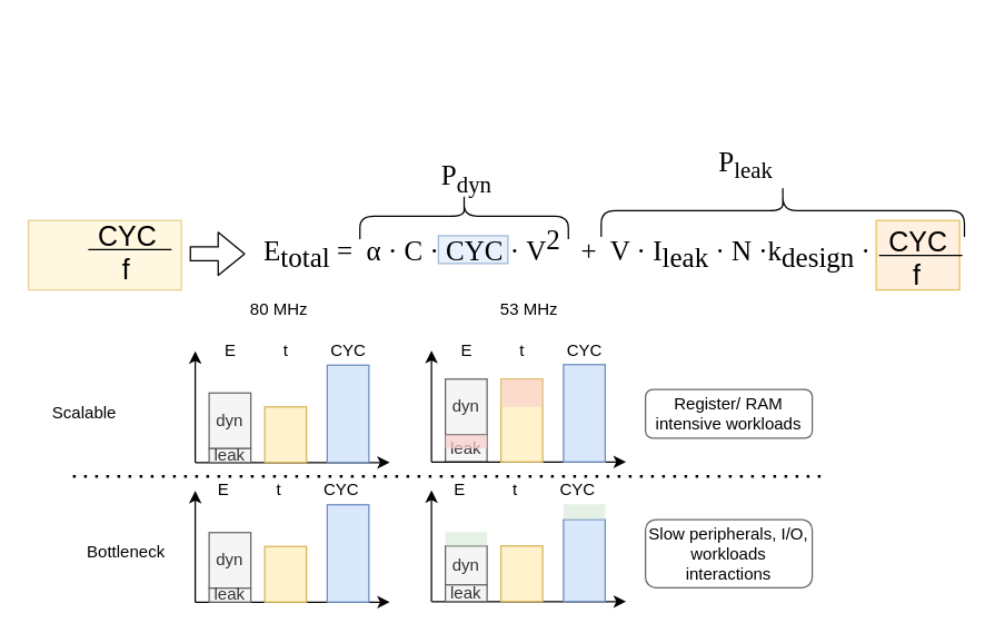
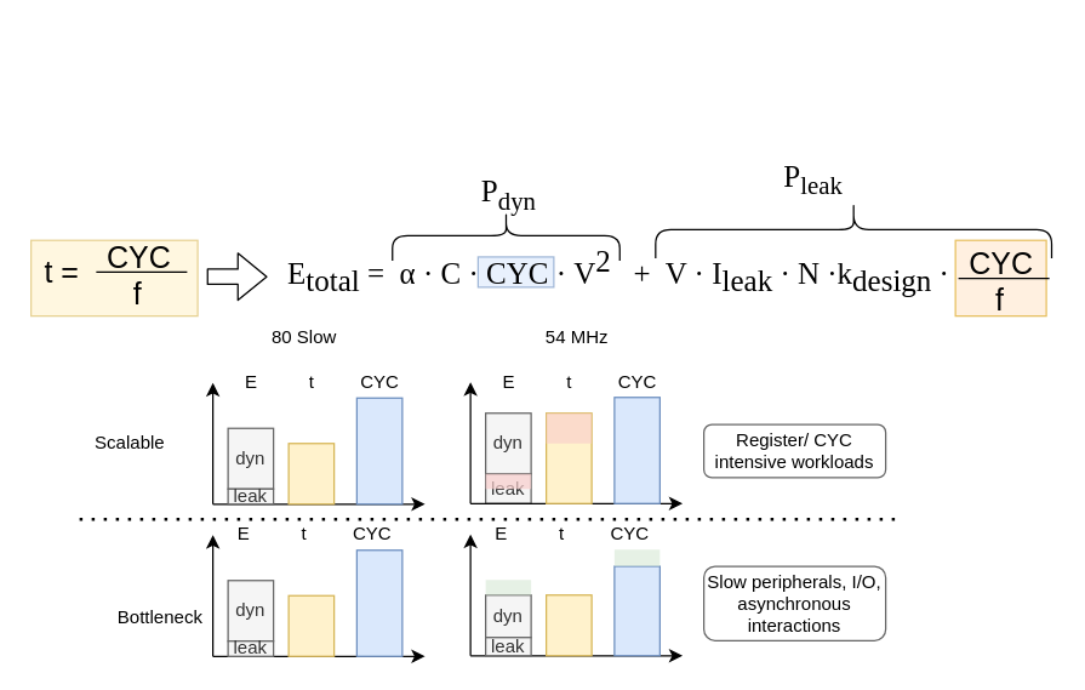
  <mxCell id="0" />
  <mxCell id="1" parent="0" />
  <mxCell id="2" value="leak" style="rounded=0;whiteSpace=wrap;html=1;fillColor=#f5f5f5;fontColor=#333333;strokeColor=#666666;" parent="1" vertex="1"><mxGeometry x="320" y="312" width="30" height="19.6" as="geometry" /></mxCell>
- <mxCell id="3" value="80 MHz" style="text;html=1;align=center;verticalAlign=middle;resizable=0;points=[];autosize=1;strokeColor=none;fillColor=none;" parent="1" vertex="1"><mxGeometry x="170" y="212" width="60" height="20" as="geometry" /></mxCell>
- <mxCell id="4" value="53 MHz" style="text;html=1;align=center;verticalAlign=middle;resizable=0;points=[];autosize=1;strokeColor=none;fillColor=none;" parent="1" vertex="1"><mxGeometry x="350" y="212" width="60" height="20" as="geometry" /></mxCell>
+ <mxCell id="3" value="80 Slow" style="text;html=1;align=center;verticalAlign=middle;resizable=0;points=[];autosize=1;strokeColor=none;fillColor=none;" parent="1" vertex="1"><mxGeometry x="170" y="212" width="60" height="20" as="geometry" /></mxCell>
+ <mxCell id="4" value="54 MHz" style="text;html=1;align=center;verticalAlign=middle;resizable=0;points=[];autosize=1;strokeColor=none;fillColor=none;" parent="1" vertex="1"><mxGeometry x="350" y="212" width="60" height="20" as="geometry" /></mxCell>
  <mxCell id="5" value="" style="endArrow=classic;html=1;" parent="1" edge="1"><mxGeometry width="50" height="50" relative="1" as="geometry"><mxPoint x="140" y="332" as="sourcePoint" /><mxPoint x="140" y="252" as="targetPoint" /><Array as="points"><mxPoint x="140" y="292" /></Array></mxGeometry></mxCell>
  <mxCell id="6" value="" style="endArrow=classic;html=1;" parent="1" edge="1"><mxGeometry width="50" height="50" relative="1" as="geometry"><mxPoint x="140" y="332" as="sourcePoint" /><mxPoint x="280" y="332" as="targetPoint" /></mxGeometry></mxCell>
  <mxCell id="7" value="dyn" style="rounded=0;whiteSpace=wrap;html=1;fillColor=#f5f5f5;fontColor=#333333;strokeColor=#666666;gradientDirection=radial;" parent="1" vertex="1"><mxGeometry x="150" y="282" width="30" height="40" as="geometry" /></mxCell>
  <mxCell id="8" value="leak" style="rounded=0;whiteSpace=wrap;html=1;fillColor=#f5f5f5;fontColor=#333333;strokeColor=#666666;" parent="1" vertex="1"><mxGeometry x="150" y="322" width="30" height="10" as="geometry" /></mxCell>
  <mxCell id="9" value="E" style="text;html=1;align=center;verticalAlign=middle;resizable=0;points=[];autosize=1;strokeColor=none;fillColor=none;" parent="1" vertex="1"><mxGeometry x="155" y="242" width="20" height="20" as="geometry" /></mxCell>
  <mxCell id="10" value="" style="rounded=0;whiteSpace=wrap;html=1;fillColor=#fff2cc;strokeColor=#d6b656;" parent="1" vertex="1"><mxGeometry x="190" y="292" width="30" height="40" as="geometry" /></mxCell>
  <mxCell id="11" value="t" style="text;html=1;align=center;verticalAlign=middle;resizable=0;points=[];autosize=1;strokeColor=none;fillColor=none;" parent="1" vertex="1"><mxGeometry x="195" y="242" width="20" height="20" as="geometry" /></mxCell>
  <mxCell id="12" value="" style="rounded=0;whiteSpace=wrap;html=1;fillColor=#dae8fc;strokeColor=#6c8ebf;" parent="1" vertex="1"><mxGeometry x="235" y="262" width="30" height="70" as="geometry" /></mxCell>
  <mxCell id="13" value="CYC" style="text;html=1;align=center;verticalAlign=middle;resizable=0;points=[];autosize=1;strokeColor=none;fillColor=none;" parent="1" vertex="1"><mxGeometry x="230" y="242" width="40" height="20" as="geometry" /></mxCell>
- <mxCell id="14" value="Scalable" style="text;html=1;align=center;verticalAlign=middle;resizable=0;points=[];autosize=1;strokeColor=none;fillColor=none;" parent="1" vertex="1"><mxGeometry x="30" y="287" width="60" height="20" as="geometry" /></mxCell>
+ <mxCell id="14" value="Scalable" style="text;html=1;align=center;verticalAlign=middle;resizable=0;points=[];autosize=1;strokeColor=none;fillColor=none;" parent="1" vertex="1"><mxGeometry x="55" y="282" width="60" height="20" as="geometry" /></mxCell>
  <mxCell id="15" value="" style="endArrow=classic;html=1;" parent="1" edge="1"><mxGeometry width="50" height="50" relative="1" as="geometry"><mxPoint x="310" y="331.6" as="sourcePoint" /><mxPoint x="310" y="251.6" as="targetPoint" /><Array as="points"><mxPoint x="310" y="291.6" /></Array></mxGeometry></mxCell>
  <mxCell id="16" value="" style="endArrow=classic;html=1;" parent="1" edge="1"><mxGeometry width="50" height="50" relative="1" as="geometry"><mxPoint x="310" y="331.6" as="sourcePoint" /><mxPoint x="450" y="331.6" as="targetPoint" /></mxGeometry></mxCell>
  <mxCell id="17" value="dyn" style="rounded=0;whiteSpace=wrap;html=1;fillColor=#f5f5f5;fontColor=#333333;strokeColor=#666666;" parent="1" vertex="1"><mxGeometry x="320" y="272" width="30" height="40" as="geometry" /></mxCell>
  <mxCell id="18" value="E" style="text;html=1;align=center;verticalAlign=middle;resizable=0;points=[];autosize=1;strokeColor=none;fillColor=none;" parent="1" vertex="1"><mxGeometry x="325" y="241.6" width="20" height="20" as="geometry" /></mxCell>
  <mxCell id="19" value="" style="rounded=0;whiteSpace=wrap;html=1;fillColor=#fff2cc;strokeColor=#d6b656;" parent="1" vertex="1"><mxGeometry x="360" y="272" width="30" height="59.6" as="geometry" /></mxCell>
  <mxCell id="20" value="t" style="text;html=1;align=center;verticalAlign=middle;resizable=0;points=[];autosize=1;strokeColor=none;fillColor=none;" parent="1" vertex="1"><mxGeometry x="365" y="241.6" width="20" height="20" as="geometry" /></mxCell>
  <mxCell id="21" value="" style="rounded=0;whiteSpace=wrap;html=1;fillColor=#dae8fc;strokeColor=#6c8ebf;" parent="1" vertex="1"><mxGeometry x="405" y="261.6" width="30" height="70" as="geometry" /></mxCell>
  <mxCell id="22" value="CYC" style="text;html=1;align=center;verticalAlign=middle;resizable=0;points=[];autosize=1;strokeColor=none;fillColor=none;" parent="1" vertex="1"><mxGeometry x="400" y="241.6" width="40" height="20" as="geometry" /></mxCell>
  <mxCell id="23" value="" style="endArrow=classic;html=1;" parent="1" edge="1"><mxGeometry width="50" height="50" relative="1" as="geometry"><mxPoint x="140" y="432.4" as="sourcePoint" /><mxPoint x="140" y="352.4" as="targetPoint" /><Array as="points"><mxPoint x="140" y="392.4" /></Array></mxGeometry></mxCell>
  <mxCell id="24" value="" style="endArrow=classic;html=1;" parent="1" edge="1"><mxGeometry width="50" height="50" relative="1" as="geometry"><mxPoint x="140" y="432.4" as="sourcePoint" /><mxPoint x="280" y="432.4" as="targetPoint" /></mxGeometry></mxCell>
  <mxCell id="25" value="dyn" style="rounded=0;whiteSpace=wrap;html=1;fillColor=#f5f5f5;fontColor=#333333;strokeColor=#666666;" parent="1" vertex="1"><mxGeometry x="150" y="382.4" width="30" height="40" as="geometry" /></mxCell>
  <mxCell id="26" value="leak" style="rounded=0;whiteSpace=wrap;html=1;fillColor=#f5f5f5;fontColor=#333333;strokeColor=#666666;" parent="1" vertex="1"><mxGeometry x="150" y="422.4" width="30" height="10" as="geometry" /></mxCell>
  <mxCell id="27" value="" style="rounded=0;whiteSpace=wrap;html=1;fillColor=#fff2cc;strokeColor=#d6b656;" parent="1" vertex="1"><mxGeometry x="190" y="392.4" width="30" height="40" as="geometry" /></mxCell>
  <mxCell id="28" value="" style="rounded=0;whiteSpace=wrap;html=1;fillColor=#dae8fc;strokeColor=#6c8ebf;" parent="1" vertex="1"><mxGeometry x="235" y="362.4" width="30" height="70" as="geometry" /></mxCell>
  <mxCell id="29" value="" style="endArrow=classic;html=1;" parent="1" edge="1"><mxGeometry width="50" height="50" relative="1" as="geometry"><mxPoint x="310" y="432" as="sourcePoint" /><mxPoint x="310" y="352" as="targetPoint" /><Array as="points"><mxPoint x="310" y="392" /></Array></mxGeometry></mxCell>
  <mxCell id="30" value="" style="endArrow=classic;html=1;" parent="1" edge="1"><mxGeometry width="50" height="50" relative="1" as="geometry"><mxPoint x="310" y="432" as="sourcePoint" /><mxPoint x="450" y="432" as="targetPoint" /></mxGeometry></mxCell>
  <mxCell id="31" value="dyn" style="rounded=0;whiteSpace=wrap;html=1;fillColor=#f5f5f5;fontColor=#333333;strokeColor=#666666;" parent="1" vertex="1"><mxGeometry x="320" y="392" width="30" height="28" as="geometry" /></mxCell>
  <mxCell id="32" value="leak" style="rounded=0;whiteSpace=wrap;html=1;fillColor=#f5f5f5;fontColor=#333333;strokeColor=#666666;" parent="1" vertex="1"><mxGeometry x="320" y="420" width="30" height="12" as="geometry" /></mxCell>
  <mxCell id="33" value="" style="rounded=0;whiteSpace=wrap;html=1;fillColor=#fff2cc;strokeColor=#d6b656;" parent="1" vertex="1"><mxGeometry x="360" y="392" width="30" height="40" as="geometry" /></mxCell>
  <mxCell id="34" value="" style="rounded=0;whiteSpace=wrap;html=1;fillColor=#dae8fc;strokeColor=#6c8ebf;" parent="1" vertex="1"><mxGeometry x="405" y="373" width="30" height="59" as="geometry" /></mxCell>
- <mxCell id="35" value="Bottleneck" style="text;html=1;align=center;verticalAlign=middle;resizable=0;points=[];autosize=1;strokeColor=none;fillColor=none;" parent="1" vertex="1"><mxGeometry x="55" y="387" width="70" height="20" as="geometry" /></mxCell>
+ <mxCell id="35" value="Bottleneck" style="text;html=1;align=center;verticalAlign=middle;resizable=0;points=[];autosize=1;strokeColor=none;fillColor=none;" parent="1" vertex="1"><mxGeometry x="70" y="397" width="70" height="20" as="geometry" /></mxCell>
  <mxCell id="36" value="E" style="text;html=1;align=center;verticalAlign=middle;resizable=0;points=[];autosize=1;strokeColor=none;fillColor=none;" parent="1" vertex="1"><mxGeometry x="150" y="342.4" width="20" height="20" as="geometry" /></mxCell>
  <mxCell id="37" value="t" style="text;html=1;align=center;verticalAlign=middle;resizable=0;points=[];autosize=1;strokeColor=none;fillColor=none;" parent="1" vertex="1"><mxGeometry x="190" y="342.4" width="20" height="20" as="geometry" /></mxCell>
  <mxCell id="38" value="CYC" style="text;html=1;align=center;verticalAlign=middle;resizable=0;points=[];autosize=1;strokeColor=none;fillColor=none;" parent="1" vertex="1"><mxGeometry x="225" y="342.4" width="40" height="20" as="geometry" /></mxCell>
  <mxCell id="39" value="E" style="text;html=1;align=center;verticalAlign=middle;resizable=0;points=[];autosize=1;strokeColor=none;fillColor=none;" parent="1" vertex="1"><mxGeometry x="320" y="342" width="20" height="20" as="geometry" /></mxCell>
  <mxCell id="40" value="t" style="text;html=1;align=center;verticalAlign=middle;resizable=0;points=[];autosize=1;strokeColor=none;fillColor=none;" parent="1" vertex="1"><mxGeometry x="360" y="342" width="20" height="20" as="geometry" /></mxCell>
  <mxCell id="41" value="CYC" style="text;html=1;align=center;verticalAlign=middle;resizable=0;points=[];autosize=1;strokeColor=none;fillColor=none;" parent="1" vertex="1"><mxGeometry x="395" y="342" width="40" height="20" as="geometry" /></mxCell>
  <mxCell id="42" value="" style="whiteSpace=wrap;html=1;fillColor=#f8cecc;strokeColor=none;opacity=60;" parent="1" vertex="1"><mxGeometry x="360" y="272" width="30" height="20" as="geometry" /></mxCell>
  <mxCell id="43" value="" style="rounded=0;whiteSpace=wrap;html=1;fillColor=#f8cecc;strokeColor=none;opacity=70;" parent="1" vertex="1"><mxGeometry x="320" y="312" width="30" height="10" as="geometry" /></mxCell>
  <mxCell id="44" value="" style="whiteSpace=wrap;html=1;fillColor=#d5e8d4;strokeColor=none;opacity=60;" parent="1" vertex="1"><mxGeometry x="405" y="362" width="30" height="11" as="geometry" /></mxCell>
  <mxCell id="45" value="" style="whiteSpace=wrap;html=1;fillColor=#d5e8d4;strokeColor=none;opacity=60;" parent="1" vertex="1"><mxGeometry x="320" y="382" width="30" height="10" as="geometry" /></mxCell>
  <mxCell id="46" value="" style="endArrow=none;dashed=1;html=1;dashPattern=1 3;strokeWidth=2;" parent="1" edge="1"><mxGeometry width="50" height="50" relative="1" as="geometry"><mxPoint x="590" y="342" as="sourcePoint" /><mxPoint y="342" as="targetPoint" x="50" /><Array as="points" /></mxGeometry></mxCell>
- <mxCell id="47" value="Register/ RAM intensive workloads" style="rounded=1;whiteSpace=wrap;html=1;strokeColor=default;fillColor=default;gradientColor=#ffffff;opacity=60;" parent="1" vertex="1"><mxGeometry x="464" y="279.5" width="120" height="35" as="geometry" /></mxCell>
- <mxCell id="48" value="Slow peripherals, I/O, workloads interactions" style="rounded=1;whiteSpace=wrap;html=1;strokeColor=default;fillColor=default;gradientColor=#ffffff;opacity=60;" parent="1" vertex="1"><mxGeometry x="464" y="373" width="120" height="49" as="geometry" /></mxCell>
+ <mxCell id="47" value="Register/ CYC intensive workloads" style="rounded=1;whiteSpace=wrap;html=1;strokeColor=default;fillColor=default;gradientColor=#ffffff;opacity=60;" parent="1" vertex="1"><mxGeometry x="464" y="279.5" width="120" height="35" as="geometry" /></mxCell>
+ <mxCell id="48" value="Slow peripherals, I/O, asynchronous interactions" style="rounded=1;whiteSpace=wrap;html=1;strokeColor=default;fillColor=default;gradientColor=#ffffff;opacity=60;" parent="1" vertex="1"><mxGeometry x="464" y="373" width="120" height="49" as="geometry" /></mxCell>
  <mxCell id="49" value="" style="group" parent="1" vertex="1" connectable="0"><mxGeometry x="20" y="87.92" width="673.505" height="124.08" as="geometry" /></mxCell>
  <mxCell id="50" value="" style="whiteSpace=wrap;html=1;fontSize=20;strokeColor=#d6b656;fillColor=#fff2cc;gradientDirection=radial;opacity=60;" parent="49" vertex="1"><mxGeometry y="70.04" width="110" height="49.96" as="geometry" /></mxCell>
  <mxCell id="51" value="" style="whiteSpace=wrap;html=1;fontSize=20;strokeColor=#d79b00;fillColor=#ffe6cc;gradientDirection=radial;opacity=60;" parent="49" vertex="1"><mxGeometry x="610" y="70.04" width="60" height="49.96" as="geometry" /></mxCell>
  <mxCell id="52" value="" style="whiteSpace=wrap;html=1;fontSize=20;strokeColor=#6c8ebf;fillColor=#dae8fc;gradientDirection=radial;opacity=60;" parent="49" vertex="1"><mxGeometry x="295" y="81" width="50" height="20" as="geometry" /></mxCell>
  <mxCell id="53" value="&lt;font style=&quot;font-size: 20px&quot;&gt;E&lt;sub style=&quot;font-size: 20px&quot;&gt;total&lt;/sub&gt;&amp;nbsp;=&amp;nbsp; α · C · CYC ·&amp;nbsp;V&lt;sup style=&quot;font-size: 20px&quot;&gt;2&lt;/sup&gt;&amp;nbsp; &amp;nbsp;+&amp;nbsp; V · I&lt;sub style=&quot;font-size: 20px&quot;&gt;leak&lt;/sub&gt;&amp;nbsp;· N ·k&lt;sub style=&quot;font-size: 20px&quot;&gt;design&lt;/sub&gt;&amp;nbsp;·&amp;nbsp;&lt;/font&gt;" style="text;html=1;align=center;verticalAlign=middle;resizable=0;points=[];autosize=1;strokeColor=none;fillColor=none;fontFamily=Lucida Console;fontSize=20;" parent="49" vertex="1"><mxGeometry x="160" y="70.04" width="460" height="40" as="geometry" /></mxCell>
  <mxCell id="54" value="" style="shape=curlyBracket;whiteSpace=wrap;html=1;rounded=1;fontFamily=Lucida Console;fontSize=30;rotation=90;size=0.5;" parent="49" vertex="1"><mxGeometry x="297" y="-8" width="33" height="150" as="geometry" /></mxCell>
  <mxCell id="55" value="" style="shape=curlyBracket;whiteSpace=wrap;html=1;rounded=1;fontFamily=Lucida Console;fontSize=30;rotation=90;size=0.5;" parent="49" vertex="1"><mxGeometry x="523.87" y="-67.7" width="37.91" height="261.36" as="geometry" /></mxCell>
  <mxCell id="56" value="&lt;font style=&quot;font-size: 20px&quot;&gt;P&lt;sub&gt;dyn&lt;/sub&gt;&lt;/font&gt;" style="text;html=1;align=center;verticalAlign=middle;resizable=0;points=[];autosize=1;strokeColor=none;fillColor=none;fontSize=30;fontFamily=Lucida Console;" parent="49" vertex="1"><mxGeometry x="290" y="10" width="50" height="50" as="geometry" /></mxCell>
  <mxCell id="57" value="&lt;font style=&quot;font-size: 20px&quot;&gt;P&lt;sub&gt;leak&lt;/sub&gt;&lt;/font&gt;" style="text;html=1;align=center;verticalAlign=middle;resizable=0;points=[];autosize=1;strokeColor=none;fillColor=none;fontSize=30;fontFamily=Lucida Console;" parent="49" vertex="1"><mxGeometry x="490.93" width="50" height="50" as="geometry" /></mxCell>
  <mxCell id="58" value="CYC" style="text;html=1;align=center;verticalAlign=middle;resizable=0;points=[];autosize=1;strokeColor=none;fillColor=none;fontSize=20;" parent="49" vertex="1"><mxGeometry x="41" y="66" width="60" height="30" as="geometry" /></mxCell>
  <mxCell id="59" value="f" style="text;html=1;align=center;verticalAlign=middle;resizable=0;points=[];autosize=1;strokeColor=none;fillColor=none;fontSize=20;" parent="49" vertex="1"><mxGeometry x="60" y="90.04" width="20" height="30" as="geometry" /></mxCell>
  <mxCell id="60" value="" style="endArrow=none;html=1;fontSize=20;" parent="49" edge="1"><mxGeometry width="50" height="50" relative="1" as="geometry"><mxPoint x="43" y="91.04" as="sourcePoint" /><mxPoint x="103" y="91.04" as="targetPoint" /></mxGeometry></mxCell>
+ <mxCell id="61" value="t =" style="text;html=1;align=center;verticalAlign=middle;resizable=0;points=[];autosize=1;strokeColor=none;fillColor=none;fontSize=20;" parent="49" vertex="1"><mxGeometry y="75.04" width="40" height="30" as="geometry" /></mxCell>
  <mxCell id="62" value="" style="shape=flexArrow;endArrow=classic;html=1;fontSize=20;" parent="49" edge="1"><mxGeometry width="50" height="50" relative="1" as="geometry"><mxPoint x="116" y="94" as="sourcePoint" /><mxPoint x="156" y="94" as="targetPoint" /></mxGeometry></mxCell>
  <mxCell id="63" value="CYC" style="text;html=1;align=center;verticalAlign=middle;resizable=0;points=[];autosize=1;strokeColor=none;fillColor=none;fontSize=20;" parent="49" vertex="1"><mxGeometry x="610" y="70.04" width="60" height="30" as="geometry" /></mxCell>
  <mxCell id="64" value="f" style="text;html=1;align=center;verticalAlign=middle;resizable=0;points=[];autosize=1;strokeColor=none;fillColor=none;fontSize=20;" parent="49" vertex="1"><mxGeometry x="629" y="94.08" width="20" height="30" as="geometry" /></mxCell>
  <mxCell id="65" value="" style="endArrow=none;html=1;fontSize=20;" parent="49" edge="1"><mxGeometry width="50" height="50" relative="1" as="geometry"><mxPoint x="612" y="95.08" as="sourcePoint" /><mxPoint x="672" y="95.08" as="targetPoint" /></mxGeometry></mxCell>
